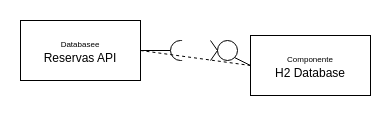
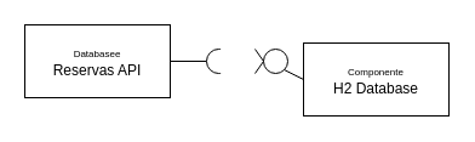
  <mxCell id="0" />
  <mxCell id="1" parent="0" />
  <mxCell id="2" value="&lt;font style=&quot;font-size: 8px;&quot;&gt;Database&lt;/font&gt;&lt;font style=&quot;font-size: 8px;&quot;&gt;e&lt;/font&gt;&lt;div&gt;Reservas API&lt;/div&gt;" style="rounded=0;whiteSpace=wrap;html=1;" vertex="1" parent="1"><mxGeometry x="20" y="20" width="120" height="60" as="geometry" /></mxCell>
  <mxCell id="3" value="&lt;font style=&quot;font-size: 8px;&quot;&gt;Component&lt;/font&gt;&lt;font style=&quot;font-size: 8px;&quot;&gt;e&lt;/font&gt;&lt;div&gt;H2 Database&lt;/div&gt;" style="rounded=0;whiteSpace=wrap;html=1;" vertex="1" parent="1"><mxGeometry x="250" y="35" width="120" height="60" as="geometry" /></mxCell>
  <mxCell id="4" value="" style="endArrow=none;html=1;rounded=0;exitX=1;exitY=0.5;exitDx=0;exitDy=0;" edge="1" parent="1" source="2"><mxGeometry width="50" height="50" relative="1" as="geometry"><mxPoint x="200" y="160" as="sourcePoint" /><mxPoint x="170" y="50" as="targetPoint" /></mxGeometry></mxCell>
  <mxCell id="5" value="" style="endArrow=none;html=1;rounded=0;entryX=0;entryY=0.5;entryDx=0;entryDy=0;" edge="1" parent="1" target="3"><mxGeometry width="50" height="50" relative="1" as="geometry"><mxPoint x="220" y="50" as="sourcePoint" /><mxPoint x="250" y="110" as="targetPoint" /></mxGeometry></mxCell>
  <mxCell id="6" value="" style="ellipse;whiteSpace=wrap;html=1;aspect=fixed;" vertex="1" parent="1"><mxGeometry x="170" y="40" width="20" height="20" as="geometry" /></mxCell>
  <mxCell id="7" value="" style="ellipse;whiteSpace=wrap;html=1;aspect=fixed;strokeColor=#FFFFFF;" vertex="1" parent="1"><mxGeometry x="177" y="37.5" width="25" height="25" as="geometry" /></mxCell>
- <mxCell id="8" value="" style="endArrow=none;dashed=1;html=1;rounded=0;exitX=1;exitY=0.5;exitDx=0;exitDy=0;entryX=0;entryY=0.5;entryDx=0;entryDy=0;" edge="1" parent="1" source="2" target="3"><mxGeometry width="50" height="50" relative="1" as="geometry"><mxPoint x="200" y="160" as="sourcePoint" /><mxPoint x="250" y="110" as="targetPoint" /></mxGeometry></mxCell>
  <mxCell id="9" value="" style="endArrow=none;html=1;rounded=0;" edge="1" parent="1"><mxGeometry width="50" height="50" relative="1" as="geometry"><mxPoint x="210" y="60" as="sourcePoint" /><mxPoint x="217" y="50" as="targetPoint" /></mxGeometry></mxCell>
  <mxCell id="10" value="" style="ellipse;whiteSpace=wrap;html=1;aspect=fixed;fillColor=default;" vertex="1" parent="1"><mxGeometry x="217" y="40" width="20" height="20" as="geometry" /></mxCell>
  <mxCell id="11" value="" style="endArrow=none;html=1;rounded=0;" edge="1" parent="1"><mxGeometry width="50" height="50" relative="1" as="geometry"><mxPoint x="210" y="40" as="sourcePoint" /><mxPoint x="217" y="50" as="targetPoint" /></mxGeometry></mxCell>
